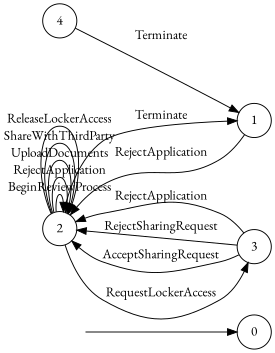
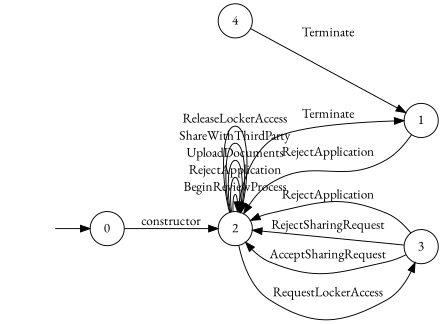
  digraph {
    fontname="EB Garamond"
    rankdir=LR
    node [fontname="EB Garamond" shape=circle]
    edge [fontname="EB Garamond"]
    "" [shape=plaintext]
    n2 [label=0]
    n3 [label=2]
    n4 [label=4]
    n5 [label=1]
    n6 [label=3]
    "" -> n2
+   n2 -> n3 [label=constructor]
    n3 -> n3 [label=BeginReviewProcess]
    n3 -> n3 [label=RejectApplication]
    n3 -> n3 [label=UploadDocuments]
    n3 -> n3 [label=ShareWithThirdParty]
    n3 -> n3 [label=ReleaseLockerAccess]
    n3 -> n5 [label=Terminate]
    n3 -> n6 [label=RequestLockerAccess]
    n4 -> n5 [label=Terminate]
    n5 -> n3 [label=RejectApplication]
    n6 -> n3 [label=RejectApplication]
    n6 -> n3 [label=RejectSharingRequest]
    n6 -> n3 [label=AcceptSharingRequest]
  }
